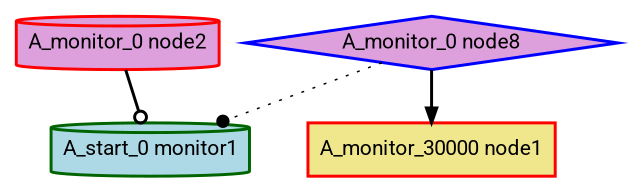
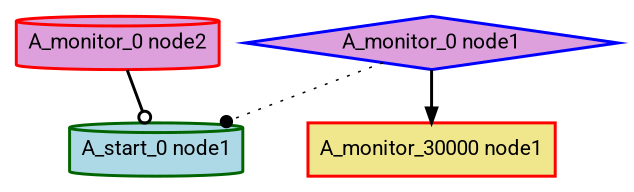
  digraph {
    fontname=Roboto
    node [color=red fillcolor=plum fontcolor=black fontname=Roboto shape=cylinder style="bold,filled"]
    edge [fontname=Roboto style=bold]
-   "A_monitor_0 node1" [color=blue shape=diamond label="A_monitor_0 node8"]
-   "A_start_0 node1" [color=darkgreen fillcolor=lightblue label="A_start_0 monitor1"]
+   "A_monitor_0 node1" [color=blue shape=diamond]
+   "A_start_0 node1" [color=darkgreen fillcolor=lightblue]
    "A_monitor_30000 node1" [fillcolor=khaki shape=box]
    "A_monitor_0 node2"
    "A_monitor_0 node1" -> "A_start_0 node1" [arrowhead=dot style=dotted]
    "A_monitor_0 node1" -> "A_monitor_30000 node1" [arrowhead=normal]
    "A_monitor_0 node2" -> "A_start_0 node1" [arrowhead=odot]
  }
